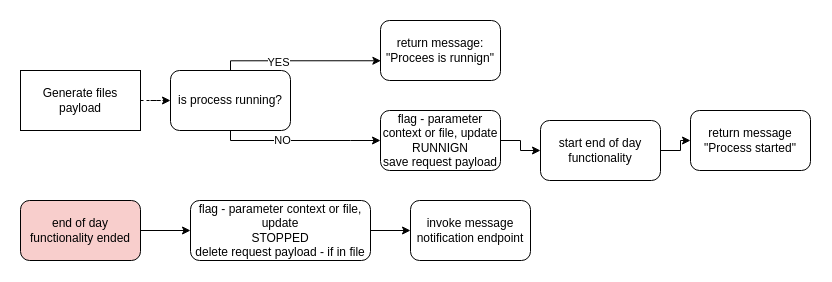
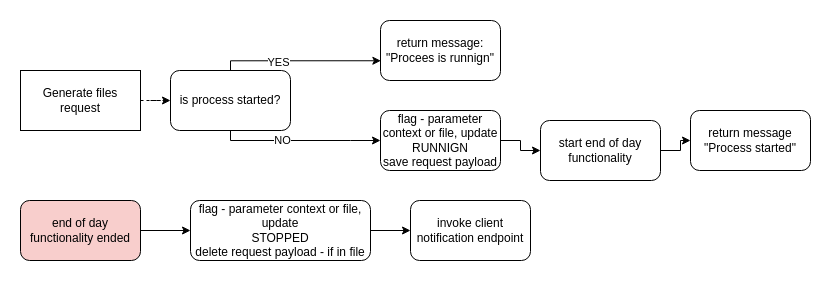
  <mxCell id="0" />
  <mxCell id="1" parent="0" />
  <mxCell id="2" style="edgeStyle=orthogonalEdgeStyle;rounded=0;orthogonalLoop=1;jettySize=auto;html=1;dashed=1;" parent="1" source="3" target="7" edge="1"><mxGeometry relative="1" as="geometry" /></mxCell>
- <mxCell id="3" value="Generate files payload" style="rounded=0;whiteSpace=wrap;html=1;" parent="1" vertex="1"><mxGeometry x="20" y="70" width="120" height="60" as="geometry" /></mxCell>
+ <mxCell id="3" value="Generate files request" style="rounded=0;whiteSpace=wrap;html=1;" parent="1" vertex="1"><mxGeometry x="20" y="70" width="120" height="60" as="geometry" /></mxCell>
  <mxCell id="4" style="edgeStyle=orthogonalEdgeStyle;rounded=0;orthogonalLoop=1;jettySize=auto;html=1;entryX=0.003;entryY=0.671;entryDx=0;entryDy=0;entryPerimeter=0;" parent="1" source="7" target="8" edge="1"><mxGeometry relative="1" as="geometry"><Array as="points"><mxPoint x="230" y="60" /></Array></mxGeometry></mxCell>
  <mxCell id="5" value="YES" style="edgeLabel;html=1;align=center;verticalAlign=middle;resizable=0;points=[];" parent="4" vertex="1" connectable="0"><mxGeometry x="-0.289" y="-1" relative="1" as="geometry"><mxPoint as="offset" /></mxGeometry></mxCell>
  <mxCell id="6" value="NO" style="edgeStyle=orthogonalEdgeStyle;rounded=0;orthogonalLoop=1;jettySize=auto;html=1;entryX=0;entryY=0.5;entryDx=0;entryDy=0;" parent="1" source="7" target="18" edge="1"><mxGeometry x="-0.223" relative="1" as="geometry"><Array as="points"><mxPoint x="230" y="140" /><mxPoint x="350" y="140" /></Array><mxPoint as="offset" /></mxGeometry></mxCell>
- <mxCell id="7" value="is process running?&lt;br&gt;" style="rounded=1;whiteSpace=wrap;html=1;" parent="1" vertex="1"><mxGeometry x="170" y="70" width="120" height="60" as="geometry" /></mxCell>
+ <mxCell id="7" value="is process started?&lt;br&gt;" style="rounded=1;whiteSpace=wrap;html=1;" parent="1" vertex="1"><mxGeometry x="170" y="70" width="120" height="60" as="geometry" /></mxCell>
  <mxCell id="8" value="return message: &quot;Procees is runnign&quot;" style="rounded=1;whiteSpace=wrap;html=1;" parent="1" vertex="1"><mxGeometry x="380" y="20" width="120" height="60" as="geometry" /></mxCell>
  <mxCell id="9" style="edgeStyle=orthogonalEdgeStyle;rounded=0;orthogonalLoop=1;jettySize=auto;html=1;" parent="1" source="10" target="11" edge="1"><mxGeometry relative="1" as="geometry" /></mxCell>
  <mxCell id="10" value="start end of day functionality" style="rounded=1;whiteSpace=wrap;html=1;" parent="1" vertex="1"><mxGeometry x="540" y="120" width="120" height="60" as="geometry" /></mxCell>
  <mxCell id="11" value="return message &quot;Process started&quot;" style="rounded=1;whiteSpace=wrap;html=1;" parent="1" vertex="1"><mxGeometry x="690" y="110" width="120" height="60" as="geometry" /></mxCell>
  <mxCell id="12" style="edgeStyle=orthogonalEdgeStyle;rounded=0;orthogonalLoop=1;jettySize=auto;html=1;" parent="1" source="13" target="16" edge="1"><mxGeometry relative="1" as="geometry" /></mxCell>
  <mxCell id="13" value="end of day functionality ended" style="rounded=1;whiteSpace=wrap;html=1;fillColor=#f8cecc;" parent="1" vertex="1"><mxGeometry x="20" y="200" width="120" height="60" as="geometry" /></mxCell>
- <mxCell id="14" value="invoke message notification endpoint&lt;br&gt;" style="rounded=1;whiteSpace=wrap;html=1;" parent="1" vertex="1"><mxGeometry x="410" y="200" width="120" height="60" as="geometry" /></mxCell>
+ <mxCell id="14" value="invoke client notification endpoint&lt;br&gt;" style="rounded=1;whiteSpace=wrap;html=1;" parent="1" vertex="1"><mxGeometry x="410" y="200" width="120" height="60" as="geometry" /></mxCell>
  <mxCell id="15" style="edgeStyle=orthogonalEdgeStyle;rounded=0;orthogonalLoop=1;jettySize=auto;html=1;" parent="1" source="16" target="14" edge="1"><mxGeometry relative="1" as="geometry" /></mxCell>
  <mxCell id="16" value="flag - parameter context or file, update&lt;br&gt;STOPPED&lt;br&gt;delete request payload - if in file" style="rounded=1;whiteSpace=wrap;html=1;" parent="1" vertex="1"><mxGeometry x="190" y="200" width="180" height="60" as="geometry" /></mxCell>
  <mxCell id="17" style="edgeStyle=orthogonalEdgeStyle;rounded=0;orthogonalLoop=1;jettySize=auto;html=1;" parent="1" source="18" target="10" edge="1"><mxGeometry relative="1" as="geometry" /></mxCell>
  <mxCell id="18" value="flag - parameter context or file, update&lt;br&gt;RUNNIGN&lt;br&gt;save request payload" style="rounded=1;whiteSpace=wrap;html=1;" parent="1" vertex="1"><mxGeometry x="380" y="110" width="120" height="60" as="geometry" /></mxCell>
